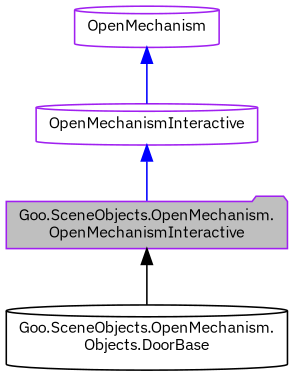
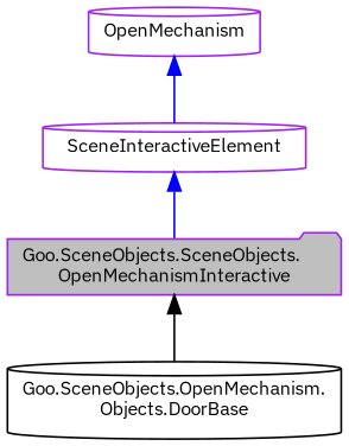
  digraph {
    fontname="IBM Plex Sans"
    node [color=purple fillcolor=white fontname="IBM Plex Sans" fontsize=10 shape=cylinder style=filled]
    edge [color=blue dir=back fontname="IBM Plex Sans" fontsize=10 labelfontname=Calibrii labelfontsize=10 style=solid]
-   n1 [fillcolor=grey75 fontcolor=black height=0.2 label="Goo.SceneObjects.OpenMechanism.\lOpenMechanismInteractive" shape=folder width=0.4]
+   n1 [fillcolor=grey75 fontcolor=black height=0.2 label="Goo.SceneObjects.SceneObjects.\lOpenMechanismInteractive" shape=folder width=0.4]
    n2 [color=black height=0.2 label="Goo.SceneObjects.OpenMechanism.\lObjects.DoorBase" width=0.4]
-   n3 [height=0.2 label=OpenMechanismInteractive width=0.4]
+   n3 [height=0.2 label=SceneInteractiveElement width=0.4]
    n4 [height=0.2 label=OpenMechanism width=0.4]
    n1 -> n2 [color=black]
    n3 -> n1
    n4 -> n3
  }
